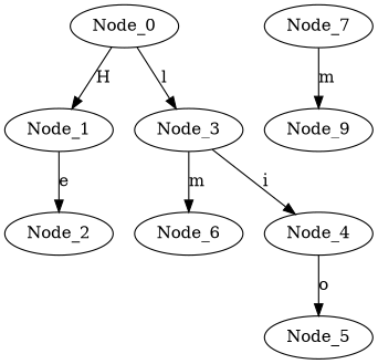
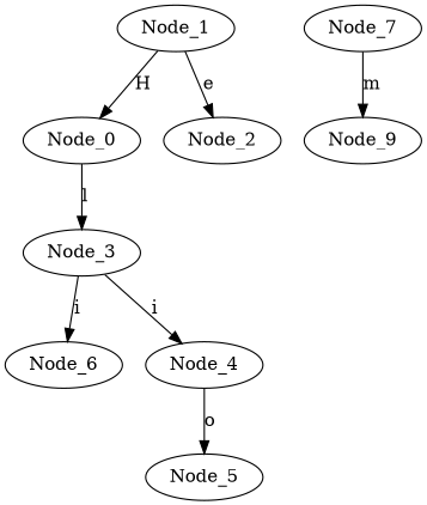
  digraph {
    Node_0
    Node_1
    Node_3
    Node_2
    Node_6
    Node_4
    Node_5
    n8 [label=Node_9]
    Node_7
-   Node_0 -> Node_1 [label=H]
+   Node_1 -> Node_0 [label=H]
    Node_0 -> Node_3 [label=l]
    Node_1 -> Node_2 [label=e]
-   Node_3 -> Node_6 [label=m]
+   Node_3 -> Node_6 [label=i]
    Node_3 -> Node_4 [label=i]
    Node_4 -> Node_5 [label=o]
    Node_7 -> n8 [label=m]
  }
